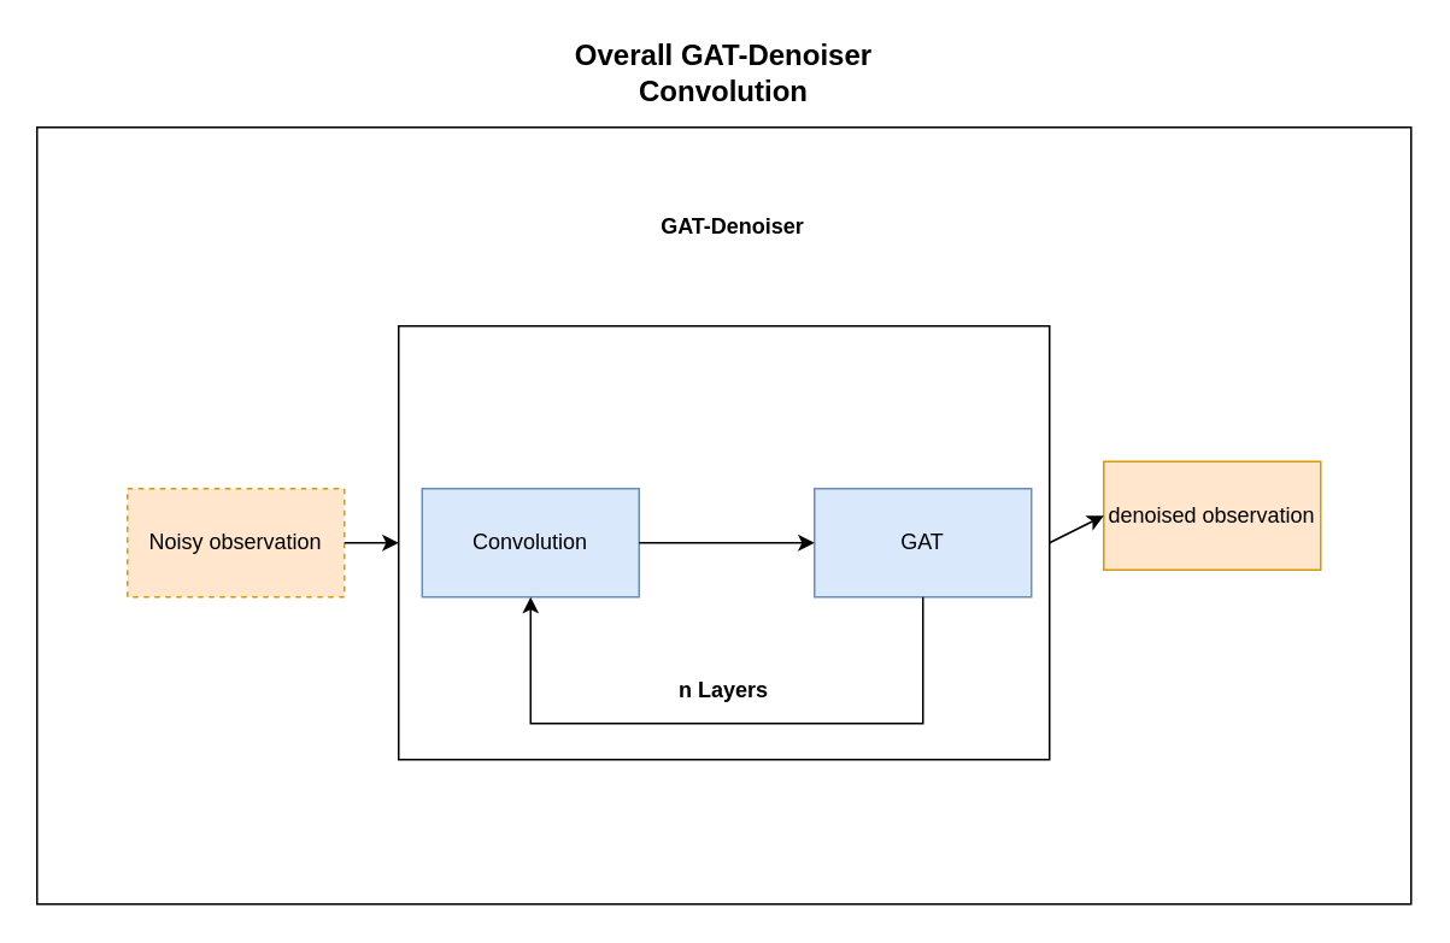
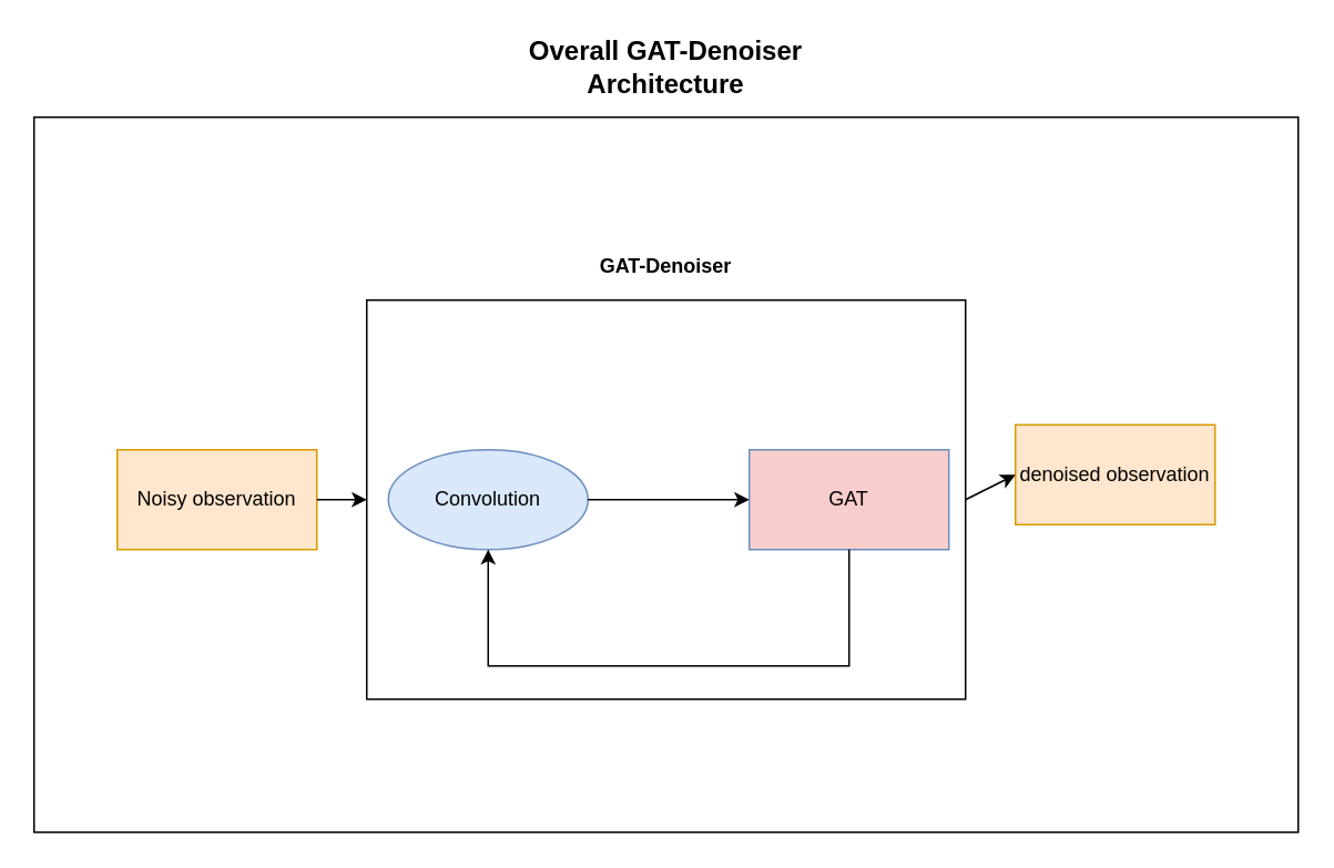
  <mxCell id="0" />
  <mxCell id="1" parent="0" />
  <mxCell id="2" value="" style="rounded=0;whiteSpace=wrap;html=1;fillColor=none;" vertex="1" parent="1"><mxGeometry x="220" y="180" width="360" height="240" as="geometry" /></mxCell>
  <mxCell id="3" value="" style="rounded=0;whiteSpace=wrap;html=1;fillColor=none;" vertex="1" parent="1"><mxGeometry y="70" width="760" height="430" as="geometry" x="20" /></mxCell>
- <mxCell id="4" value="Overall GAT-Denoiser Convolution" style="text;html=1;strokeColor=none;fillColor=none;align=center;verticalAlign=middle;whiteSpace=wrap;rounded=0;fontStyle=1;fontSize=16;" vertex="1" parent="1"><mxGeometry x="300" y="20" width="200" height="40" as="geometry" /></mxCell>
- <mxCell id="5" value="Noisy observation" style="rounded=0;whiteSpace=wrap;html=1;fillColor=#ffe6cc;strokeColor=#d79b00;dashed=1;" vertex="1" parent="1"><mxGeometry x="70" y="270" width="120" height="60" as="geometry" /></mxCell>
- <mxCell id="6" value="Convolution" style="rounded=0;whiteSpace=wrap;html=1;fillColor=#dae8fc;strokeColor=#6c8ebf;" vertex="1" parent="1"><mxGeometry x="233" y="270" width="120" height="60" as="geometry" /></mxCell>
- <mxCell id="7" value="GAT" style="rounded=0;whiteSpace=wrap;html=1;fillColor=#dae8fc;strokeColor=#6c8ebf;" vertex="1" parent="1"><mxGeometry x="450" y="270" width="120" height="60" as="geometry" /></mxCell>
- <mxCell id="8" value="GAT-Denoiser" style="text;html=1;strokeColor=none;fillColor=none;align=center;verticalAlign=middle;whiteSpace=wrap;rounded=0;fontStyle=1" vertex="1" parent="1"><mxGeometry x="305" y="105" width="200" height="40" as="geometry" /></mxCell>
+ <mxCell id="4" value="Overall GAT-Denoiser Architecture" style="text;html=1;strokeColor=none;fillColor=none;align=center;verticalAlign=middle;whiteSpace=wrap;rounded=0;fontStyle=1;fontSize=16;" vertex="1" parent="1"><mxGeometry x="300" y="20" width="200" height="40" as="geometry" /></mxCell>
+ <mxCell id="5" value="Noisy observation" style="rounded=0;whiteSpace=wrap;html=1;fillColor=#ffe6cc;strokeColor=#d79b00;" vertex="1" parent="1"><mxGeometry x="70" y="270" width="120" height="60" as="geometry" /></mxCell>
+ <mxCell id="6" value="Convolution" style="ellipse;whiteSpace=wrap;html=1;fillColor=#dae8fc;strokeColor=#6c8ebf;" vertex="1" parent="1"><mxGeometry x="233" y="270" width="120" height="60" as="geometry" /></mxCell>
+ <mxCell id="7" value="GAT" style="rounded=0;whiteSpace=wrap;html=1;fillColor=#f8cecc;strokeColor=#6c8ebf;" vertex="1" parent="1"><mxGeometry x="450" y="270" width="120" height="60" as="geometry" /></mxCell>
+ <mxCell id="8" value="GAT-Denoiser" style="text;html=1;strokeColor=none;fillColor=none;align=center;verticalAlign=middle;whiteSpace=wrap;rounded=0;fontStyle=1" vertex="1" parent="1"><mxGeometry x="300" y="140" width="200" height="40" as="geometry" /></mxCell>
  <mxCell id="9" value="denoised observation" style="rounded=0;whiteSpace=wrap;html=1;fillColor=#ffe6cc;strokeColor=#d79b00;" vertex="1" parent="1"><mxGeometry x="610" y="255" width="120" height="60" as="geometry" /></mxCell>
  <mxCell id="10" value="" style="endArrow=classic;html=1;rounded=0;entryX=0;entryY=0.5;entryDx=0;entryDy=0;" edge="1" parent="1" source="5" target="2"><mxGeometry width="50" height="50" relative="1" as="geometry"><mxPoint x="330" y="320" as="sourcePoint" /><mxPoint x="380" y="270" as="targetPoint" /><Array as="points" /></mxGeometry></mxCell>
  <mxCell id="11" value="" style="endArrow=classic;html=1;rounded=0;fontSize=16;entryX=0;entryY=0.5;entryDx=0;entryDy=0;" edge="1" parent="1" target="9"><mxGeometry width="50" height="50" relative="1" as="geometry"><mxPoint x="580" y="300" as="sourcePoint" /><mxPoint x="720" y="300" as="targetPoint" /><Array as="points" /></mxGeometry></mxCell>
  <mxCell id="12" value="" style="endArrow=classic;html=1;rounded=0;fontSize=16;exitX=1;exitY=0.5;exitDx=0;exitDy=0;entryX=0;entryY=0.5;entryDx=0;entryDy=0;" edge="1" parent="1" source="6" target="7"><mxGeometry width="50" height="50" relative="1" as="geometry"><mxPoint x="220" y="280" as="sourcePoint" /><mxPoint x="270" y="230" as="targetPoint" /></mxGeometry></mxCell>
  <mxCell id="13" value="" style="endArrow=classic;html=1;rounded=0;fontSize=16;exitX=0.5;exitY=1;exitDx=0;exitDy=0;entryX=0.5;entryY=1;entryDx=0;entryDy=0;" edge="1" parent="1" source="7" target="6"><mxGeometry width="50" height="50" relative="1" as="geometry"><mxPoint x="220" y="290" as="sourcePoint" /><mxPoint x="270" y="240" as="targetPoint" /><Array as="points"><mxPoint x="510" y="400" /><mxPoint x="293" y="400" /></Array></mxGeometry></mxCell>
- <mxCell id="14" value="&lt;font style=&quot;font-size: 12px;&quot;&gt;&lt;b&gt;n Layers&lt;/b&gt;&lt;/font&gt;" style="text;html=1;strokeColor=none;fillColor=none;align=center;verticalAlign=middle;whiteSpace=wrap;rounded=0;fontSize=16;" vertex="1" parent="1"><mxGeometry x="370" y="365" width="60" height="30" as="geometry" /></mxCell>
